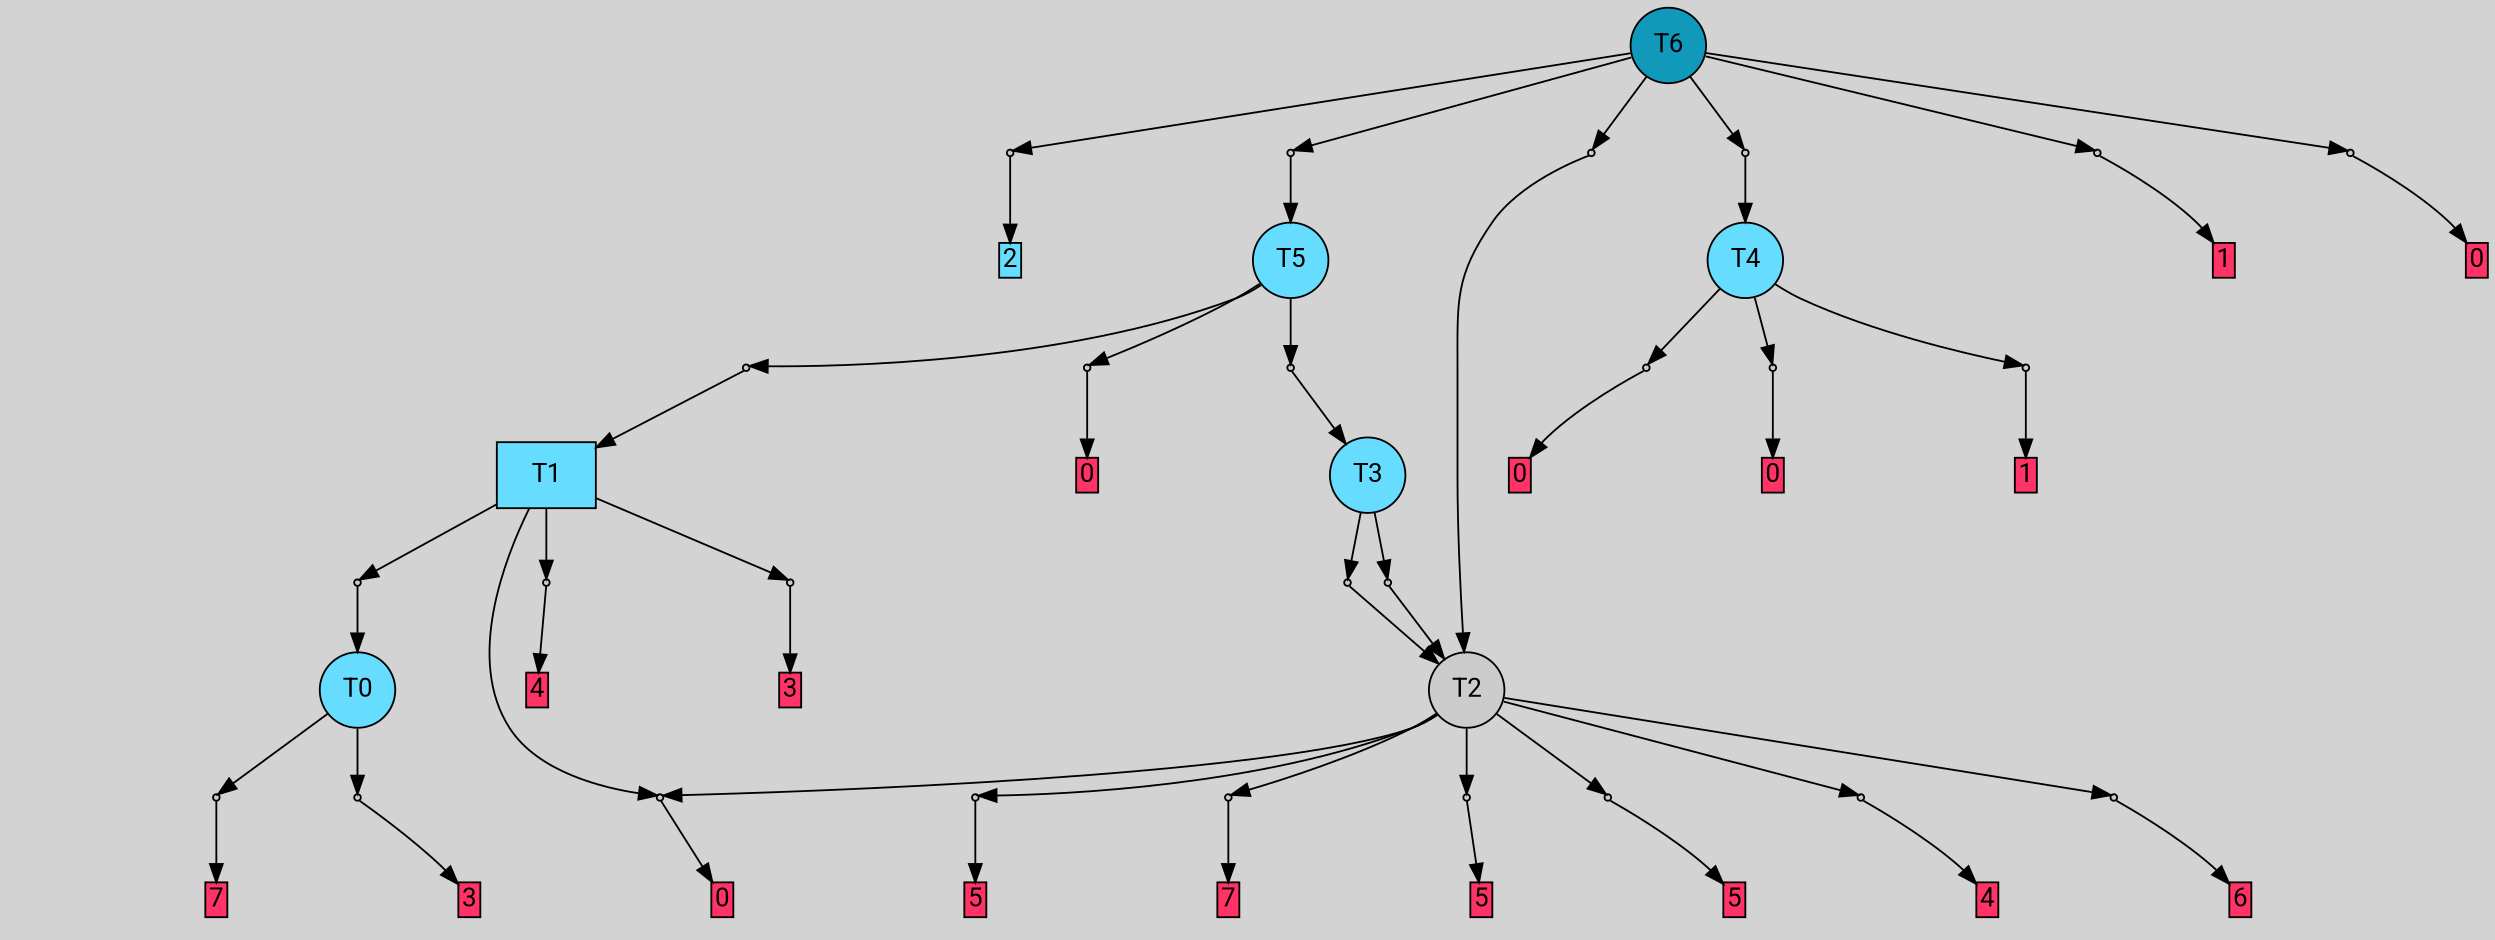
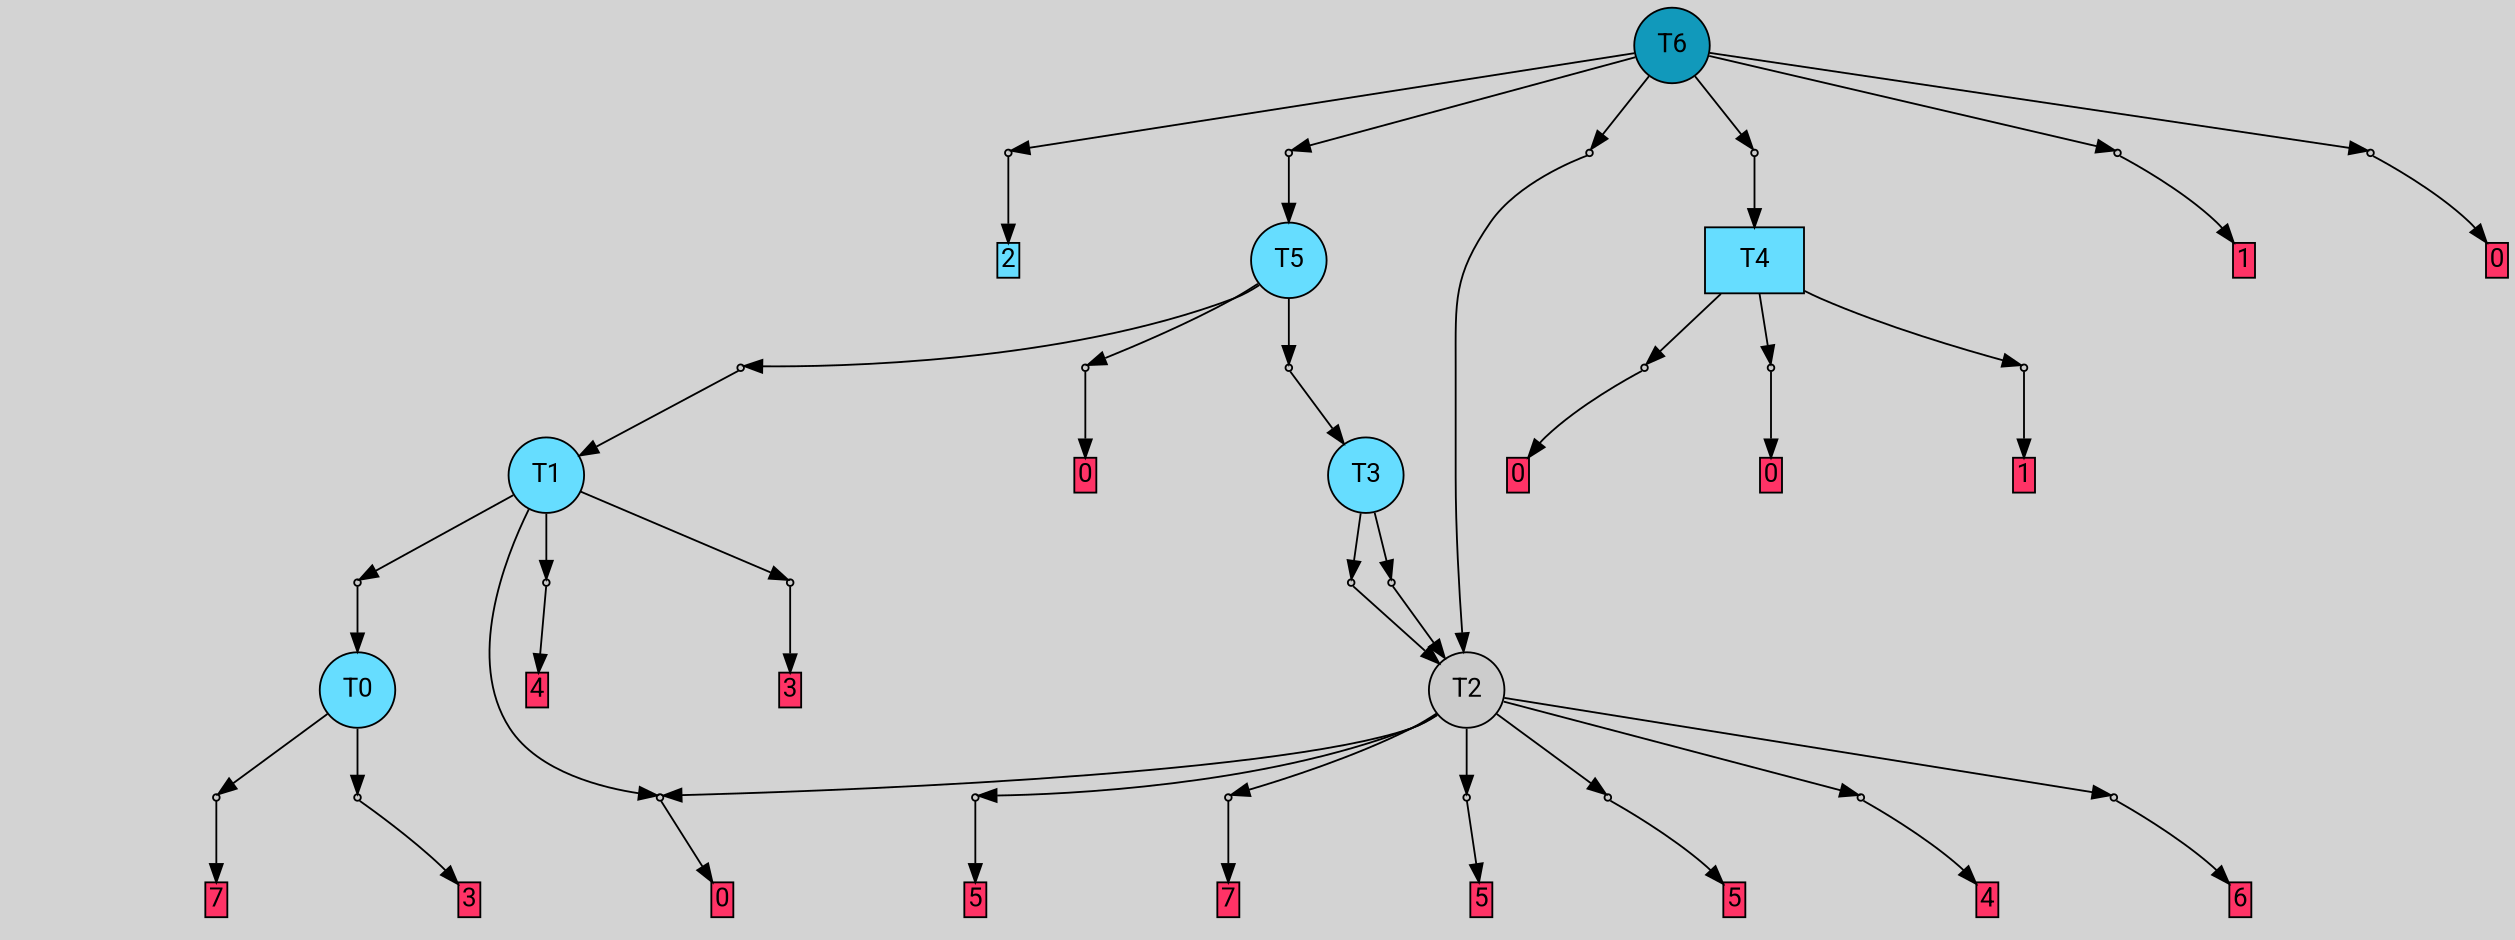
  digraph {
    bgcolor=lightgray
    fontname=Roboto
    node [fillcolor="#cccccc" fontname=Roboto shape=box style=filled]
    edge [fontname=Roboto]
    T6 [fillcolor="#1199bb" shape=circle]
    P20 [shape=point]
    P21 [shape=point]
    P22 [shape=point]
    P23 [shape=point]
    P24 [shape=point]
    P25 [shape=point]
    T0 [fillcolor="#66ddff" shape=circle]
    P0 [shape=point]
    P1 [shape=point]
    n11 [label="1|0&1|3#4|1&#92;n" style=invis fillcolor=""]
    n12 [fillcolor="#ff3366" height=0 label=7 margin=0.03 width=0]
    n13 [label="2|0&3|5#4|4&#92;n" style=invis fillcolor=""]
    n14 [fillcolor="#ff3366" height=0 label=3 margin=0.03 width=0]
-   T1 [fillcolor="#66ddff"]
+   T1 [fillcolor="#66ddff" shape=circle]
    P2 [shape=point]
    P3 [shape=point]
    P4 [shape=point]
    P5 [shape=point]
    n20 [label="0|0&4|1#2|0&#92;n" style=invis fillcolor=""]
    n21 [label="2|0&1|6#3|1&#92;n" style=invis fillcolor=""]
    n22 [fillcolor="#ff3366" height=0 label=0 margin=0.03 width=0]
    n23 [label="2|0&3|0#1|1&#92;n" style=invis fillcolor=""]
    n24 [fillcolor="#ff3366" height=0 label=4 margin=0.03 width=0]
    n25 [label="2|0&3|5#4|4&#92;n" style=invis fillcolor=""]
    n26 [fillcolor="#ff3366" height=0 label=3 margin=0.03 width=0]
    T2 [shape=circle]
    P6 [shape=point]
    P7 [shape=point]
    P8 [shape=point]
    P9 [shape=point]
    P10 [shape=point]
    P11 [shape=point]
    n34 [label="3|0&3|6#3|5&#92;n" style=invis fillcolor=""]
    n35 [fillcolor="#ff3366" height=0 label=5 margin=0.03 width=0]
    n36 [label="4|0&3|7#4|4&#92;n" style=invis fillcolor=""]
    n37 [fillcolor="#ff3366" height=0 label=4 margin=0.03 width=0]
    n38 [label="0|0&0|6#3|2&#92;n" style=invis fillcolor=""]
    n39 [fillcolor="#ff3366" height=0 label=6 margin=0.03 width=0]
    n40 [label="2|0&3|2#4|7&#92;n" style=invis fillcolor=""]
    n41 [fillcolor="#ff3366" height=0 label=5 margin=0.03 width=0]
    n42 [label="6|0&3|4#0|1&#92;n" style=invis fillcolor=""]
    n43 [fillcolor="#ff3366" height=0 label=7 margin=0.03 width=0]
    n44 [label="6|0&3|5#1|7&#92;n" style=invis fillcolor=""]
    n45 [fillcolor="#ff3366" height=0 label=5 margin=0.03 width=0]
    T3 [fillcolor="#66ddff" shape=circle]
    P12 [shape=point]
    P13 [shape=point]
    n49 [label="3|0&3|3#0|1&#92;n" style=invis fillcolor=""]
    n50 [label="3|0&1|3#0|2&#92;n" style=invis fillcolor=""]
-   T4 [fillcolor="#66ddff" shape=circle]
+   T4 [fillcolor="#66ddff"]
    P14 [shape=point]
    P15 [shape=point]
    P16 [shape=point]
    n55 [label="0|0&4|0#2|7&#92;n" style=invis fillcolor=""]
    n56 [fillcolor="#ff3366" height=0 label=1 margin=0.03 width=0]
    n57 [label="2|0&1|6#3|1&#92;n" style=invis fillcolor=""]
    n58 [fillcolor="#ff3366" height=0 label=0 margin=0.03 width=0]
    n59 [label="2|0&3|1#3|4&#92;n" style=invis fillcolor=""]
    n60 [fillcolor="#ff3366" height=0 label=0 margin=0.03 width=0]
    T5 [fillcolor="#66ddff" shape=circle]
    P17 [shape=point]
    P18 [shape=point]
    P19 [shape=point]
    n65 [label="6|3&3|1#4|6&#92;n1|0&0|3#3|2&#92;n" style=invis fillcolor=""]
    n66 [label="2|0&2|2#4|0&#92;n" style=invis fillcolor=""]
    n67 [label="0|0&1|2#1|7&#92;n2|0&0|0#3|0&#92;n" style=invis fillcolor=""]
    n68 [fillcolor="#ff3366" height=0 label=0 margin=0.03 width=0]
    n69 [label="2|0&3|2#4|6&#92;n" style=invis fillcolor=""]
    n70 [fillcolor="#66ddff" height=0 label=2 margin=0.03 width=0]
    n71 [label="3|0&1|0#0|6&#92;n" style=invis fillcolor=""]
    n72 [label="4|0&4|2#4|6&#92;n" style=invis fillcolor=""]
    n73 [label="0|0&4|0#2|7&#92;n" style=invis fillcolor=""]
    n74 [fillcolor="#ff3366" height=0 label=1 margin=0.03 width=0]
    n75 [label="3|0&3|3#0|1&#92;n" style=invis fillcolor=""]
    n76 [label="2|0&1|7#3|1&#92;n2|0&0|0#3|0&#92;n" style=invis fillcolor=""]
    n77 [fillcolor="#ff3366" height=0 label=0 margin=0.03 width=0]
    subgraph sub_1 {
      rank=same
      T6
    }
    T6 -> P20
    T6 -> P21
    T6 -> P22
    T6 -> P23
    T6 -> P24
    T6 -> P25
    P20 -> n69 [style=invis]
    P20 -> n70
    P21 -> T2
    P21 -> n71 [style=invis]
    P22 -> T4
    P22 -> n72 [style=invis]
    P23 -> n73 [style=invis]
    P23 -> n74
    P24 -> T5
    P24 -> n75 [style=invis]
    P25 -> n76 [style=invis]
    P25 -> n77
    T0 -> P0
    T0 -> P1
    P0 -> n11 [style=invis]
    P0 -> n12
    P1 -> n13 [style=invis]
    P1 -> n14
    T1 -> P2
    T1 -> P3
    T1 -> P4
    T1 -> P5
    P2 -> T0
    P2 -> n20 [style=invis]
    P3 -> n21 [style=invis]
    P3 -> n22
    P4 -> n23 [style=invis]
    P4 -> n24
    P5 -> n25 [style=invis]
    P5 -> n26
    T2 -> P3
    T2 -> P6
    T2 -> P7
    T2 -> P8
    T2 -> P9
    T2 -> P10
    T2 -> P11
    P6 -> n34 [style=invis]
    P6 -> n35
    P7 -> n36 [style=invis]
    P7 -> n37
    P8 -> n38 [style=invis]
    P8 -> n39
    P9 -> n40 [style=invis]
    P9 -> n41
    P10 -> n42 [style=invis]
    P10 -> n43
    P11 -> n44 [style=invis]
    P11 -> n45
    T3 -> P12
    T3 -> P13
    P12 -> T2
    P12 -> n49 [style=invis]
    P13 -> T2
    P13 -> n50 [style=invis]
    T4 -> P14
    T4 -> P15
    T4 -> P16
    P14 -> n55 [style=invis]
    P14 -> n56
    P15 -> n57 [style=invis]
    P15 -> n58
    P16 -> n59 [style=invis]
    P16 -> n60
    T5 -> P17
    T5 -> P18
    T5 -> P19
    P17 -> T1
    P17 -> n65 [style=invis]
    P18 -> T3
    P18 -> n66 [style=invis]
    P19 -> n67 [style=invis]
    P19 -> n68
  }
